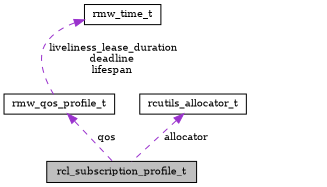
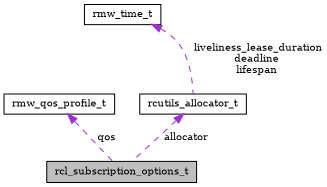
  digraph {
    fontname="DejaVu Serif"
    node [color=black fillcolor=white fontname="DejaVu Serif" fontsize=10 shape=record style=filled]
    edge [color=darkorchid3 dir=back fontname="DejaVu Serif" fontsize=10 labelfontname=Helvetica labelfontsize=10 style=dashed]
-   n1 [fillcolor=grey75 fontcolor=black height=0.2 label=rcl_subscription_profile_t width=0.4]
+   n1 [fillcolor=grey75 fontcolor=black height=0.2 label=rcl_subscription_options_t width=0.4]
    n2 [height=0.2 label=rmw_qos_profile_t width=0.4]
    n3 [height=0.2 label=rmw_time_t width=0.4]
    n4 [height=0.2 label=rcutils_allocator_t width=0.4]
    n2 -> n1 [label=" qos"]
-   n3 -> n2 [label=" liveliness_lease_duration\ndeadline\nlifespan"]
+   n3 -> n4 [label=" liveliness_lease_duration\ndeadline\nlifespan"]
    n4 -> n1 [label=" allocator"]
  }
